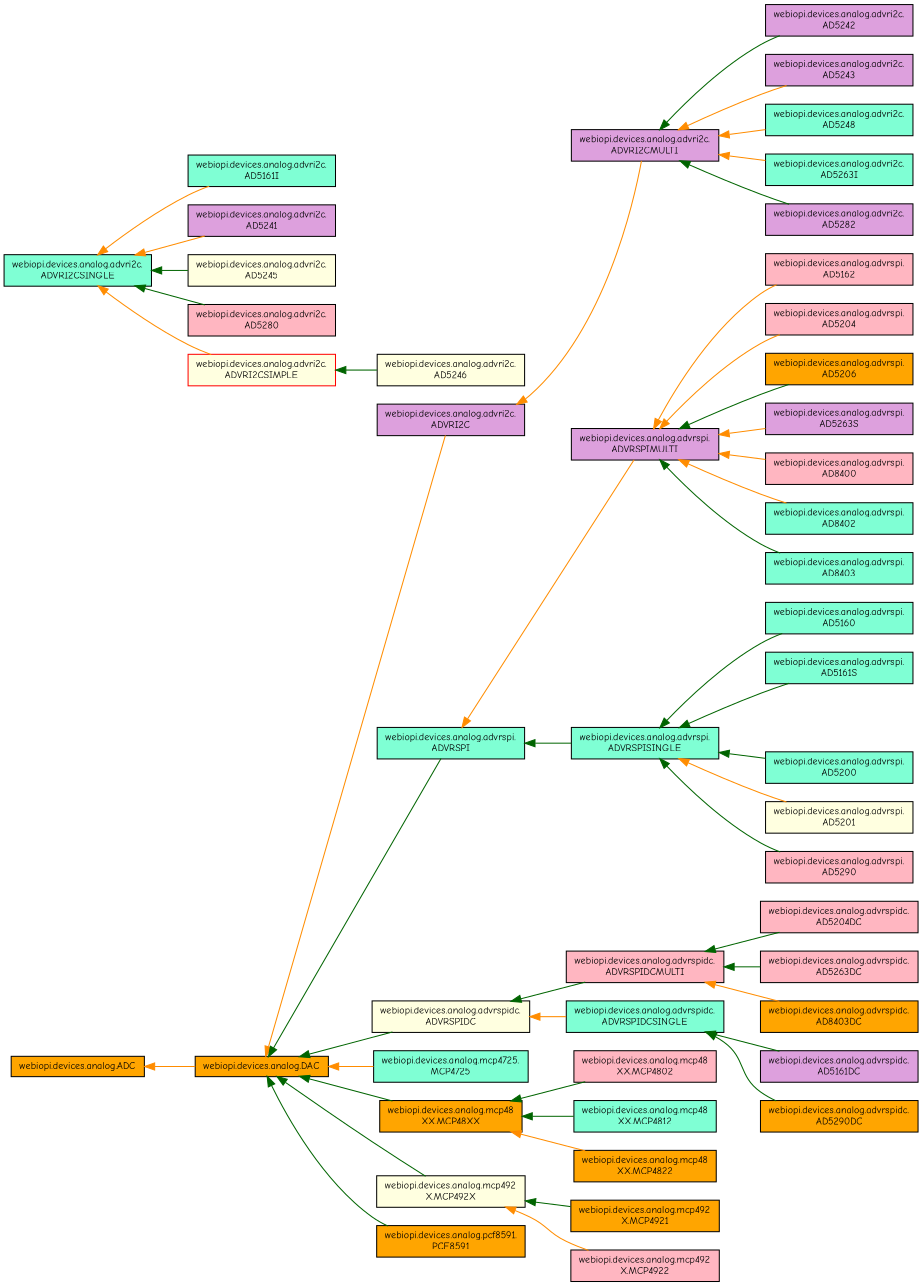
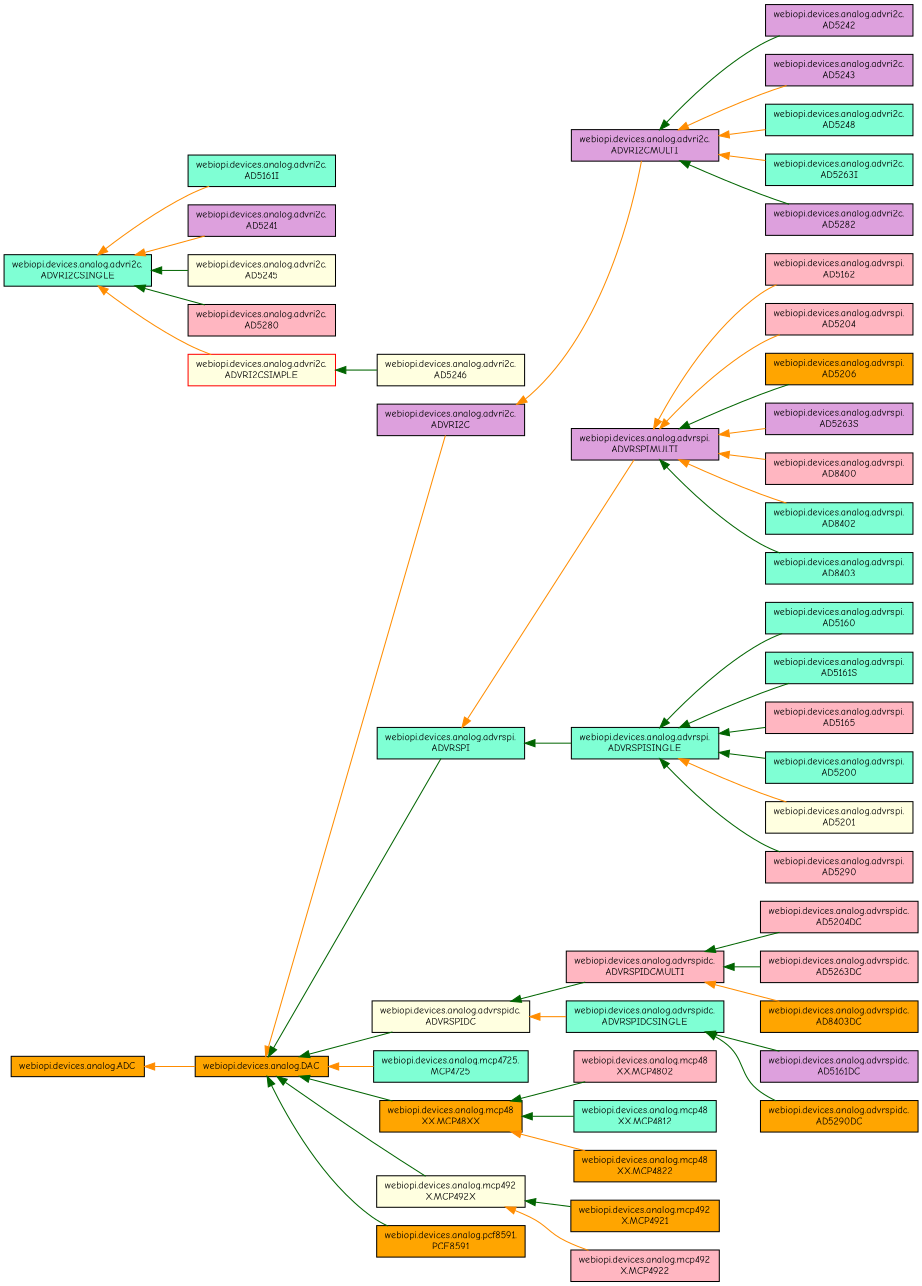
  digraph {
    fontname="Comic Neue"
    rankdir=LR
    node [color=black fillcolor=aquamarine fontname="Comic Neue" fontsize=10 shape=record style=filled]
    edge [color=darkgreen dir=back fontname="Comic Neue" fontsize=10 labelfontname=Helvetica labelfontsize=10 style=solid]
    n1 [fillcolor=orange fontcolor=black height=0.2 label="webiopi.devices.analog.DAC" width=0.4]
    n2 [fillcolor=plum height=0.2 label="webiopi.devices.analog.advri2c.\lADVRI2C" width=0.4]
    n3 [height=0.2 label="webiopi.devices.analog.advrspi.\lADVRSPI" width=0.4]
    n4 [fillcolor=lightyellow height=0.2 label="webiopi.devices.analog.advrspidc.\lADVRSPIDC" width=0.4]
    n5 [height=0.2 label="webiopi.devices.analog.mcp4725.\lMCP4725" width=0.4]
    n6 [fillcolor=orange height=0.2 label="webiopi.devices.analog.mcp48\lXX.MCP48XX" width=0.4]
    n7 [fillcolor=lightyellow height=0.2 label="webiopi.devices.analog.mcp492\lX.MCP492X" width=0.4]
    n8 [fillcolor=orange height=0.2 label="webiopi.devices.analog.pcf8591.\lPCF8591" width=0.4]
    n9 [fillcolor=plum height=0.2 label="webiopi.devices.analog.advri2c.\lADVRI2CMULTI" width=0.4]
    n10 [fillcolor=plum height=0.2 label="webiopi.devices.analog.advrspi.\lADVRSPIMULTI" width=0.4]
    n11 [height=0.2 label="webiopi.devices.analog.advrspi.\lADVRSPISINGLE" width=0.4]
    n12 [fillcolor=lightpink height=0.2 label="webiopi.devices.analog.advrspidc.\lADVRSPIDCMULTI" width=0.4]
    n13 [height=0.2 label="webiopi.devices.analog.advrspidc.\lADVRSPIDCSINGLE" width=0.4]
    n14 [fillcolor=lightpink height=0.2 label="webiopi.devices.analog.mcp48\lXX.MCP4802" width=0.4]
    n15 [height=0.2 label="webiopi.devices.analog.mcp48\lXX.MCP4812" width=0.4]
    n16 [fillcolor=orange height=0.2 label="webiopi.devices.analog.mcp48\lXX.MCP4822" width=0.4]
    n17 [fillcolor=orange height=0.2 label="webiopi.devices.analog.mcp492\lX.MCP4921" width=0.4]
    n18 [fillcolor=lightpink height=0.2 label="webiopi.devices.analog.mcp492\lX.MCP4922" width=0.4]
    n19 [fillcolor=orange height=0.2 label="webiopi.devices.analog.ADC" width=0.4]
    n20 [fillcolor=plum height=0.2 label="webiopi.devices.analog.advri2c.\lAD5242" width=0.4]
    n21 [fillcolor=plum height=0.2 label="webiopi.devices.analog.advri2c.\lAD5243" width=0.4]
    n22 [height=0.2 label="webiopi.devices.analog.advri2c.\lAD5248" width=0.4]
    n23 [height=0.2 label="webiopi.devices.analog.advri2c.\lAD5263I" width=0.4]
    n24 [fillcolor=plum height=0.2 label="webiopi.devices.analog.advri2c.\lAD5282" width=0.4]
    n25 [height=0.2 label="webiopi.devices.analog.advri2c.\lADVRI2CSINGLE" width=0.4]
    n26 [height=0.2 label="webiopi.devices.analog.advri2c.\lAD5161I" width=0.4]
    n27 [fillcolor=plum height=0.2 label="webiopi.devices.analog.advri2c.\lAD5241" width=0.4]
    n28 [fillcolor=lightyellow height=0.2 label="webiopi.devices.analog.advri2c.\lAD5245" width=0.4]
    n29 [fillcolor=lightpink height=0.2 label="webiopi.devices.analog.advri2c.\lAD5280" width=0.4]
    n30 [color=red fillcolor=lightyellow height=0.2 label="webiopi.devices.analog.advri2c.\lADVRI2CSIMPLE" width=0.4]
    n31 [fillcolor=lightyellow height=0.2 label="webiopi.devices.analog.advri2c.\lAD5246" width=0.4]
    n32 [fillcolor=lightpink height=0.2 label="webiopi.devices.analog.advrspi.\lAD5162" width=0.4]
    n33 [fillcolor=lightpink height=0.2 label="webiopi.devices.analog.advrspi.\lAD5204" width=0.4]
    n34 [fillcolor=orange height=0.2 label="webiopi.devices.analog.advrspi.\lAD5206" width=0.4]
    n35 [fillcolor=plum height=0.2 label="webiopi.devices.analog.advrspi.\lAD5263S" width=0.4]
    n36 [fillcolor=lightpink height=0.2 label="webiopi.devices.analog.advrspi.\lAD8400" width=0.4]
    n37 [height=0.2 label="webiopi.devices.analog.advrspi.\lAD8402" width=0.4]
    n38 [height=0.2 label="webiopi.devices.analog.advrspi.\lAD8403" width=0.4]
    n39 [height=0.2 label="webiopi.devices.analog.advrspi.\lAD5160" width=0.4]
    n40 [height=0.2 label="webiopi.devices.analog.advrspi.\lAD5161S" width=0.4]
+   n41 [fillcolor=lightpink height=0.2 label="webiopi.devices.analog.advrspi.\lAD5165" width=0.4]
    n42 [height=0.2 label="webiopi.devices.analog.advrspi.\lAD5200" width=0.4]
    n43 [fillcolor=lightyellow height=0.2 label="webiopi.devices.analog.advrspi.\lAD5201" width=0.4]
    n44 [fillcolor=lightpink height=0.2 label="webiopi.devices.analog.advrspi.\lAD5290" width=0.4]
    n45 [fillcolor=lightpink height=0.2 label="webiopi.devices.analog.advrspidc.\lAD5204DC" width=0.4]
    n46 [fillcolor=lightpink height=0.2 label="webiopi.devices.analog.advrspidc.\lAD5263DC" width=0.4]
    n47 [fillcolor=orange height=0.2 label="webiopi.devices.analog.advrspidc.\lAD8403DC" width=0.4]
    n48 [fillcolor=plum height=0.2 label="webiopi.devices.analog.advrspidc.\lAD5161DC" width=0.4]
    n49 [fillcolor=orange height=0.2 label="webiopi.devices.analog.advrspidc.\lAD5290DC" width=0.4]
    n1 -> n2 [color=darkorange]
    n1 -> n3
    n1 -> n4
    n1 -> n5 [color=darkorange]
    n1 -> n6
    n1 -> n7
    n1 -> n8
    n2 -> n9 [color=darkorange]
    n3 -> n10 [color=darkorange]
    n3 -> n11
    n4 -> n12
    n4 -> n13 [color=darkorange]
    n6 -> n14
    n6 -> n15
    n6 -> n16 [color=darkorange]
    n7 -> n17
    n7 -> n18 [color=darkorange]
    n9 -> n20
    n9 -> n21 [color=darkorange]
    n9 -> n22 [color=darkorange]
    n9 -> n23 [color=darkorange]
    n9 -> n24
    n10 -> n32 [color=darkorange]
    n10 -> n33 [color=darkorange]
    n10 -> n34
    n10 -> n35 [color=darkorange]
    n10 -> n36 [color=darkorange]
    n10 -> n37 [color=darkorange]
    n10 -> n38
    n11 -> n39
    n11 -> n40
+   n11 -> n41
    n11 -> n42
    n11 -> n43 [color=darkorange]
    n11 -> n44
    n12 -> n45
    n12 -> n46
    n12 -> n47 [color=darkorange]
    n13 -> n48
    n13 -> n49
    n19 -> n1 [color=darkorange]
    n25 -> n26 [color=darkorange]
    n25 -> n27 [color=darkorange]
    n25 -> n28
    n25 -> n29
    n25 -> n30 [color=darkorange]
    n30 -> n31
  }
